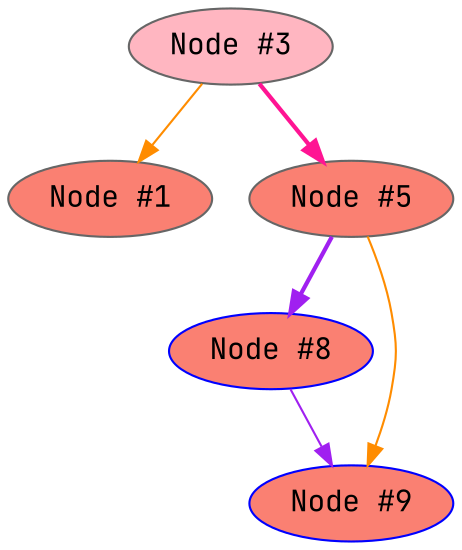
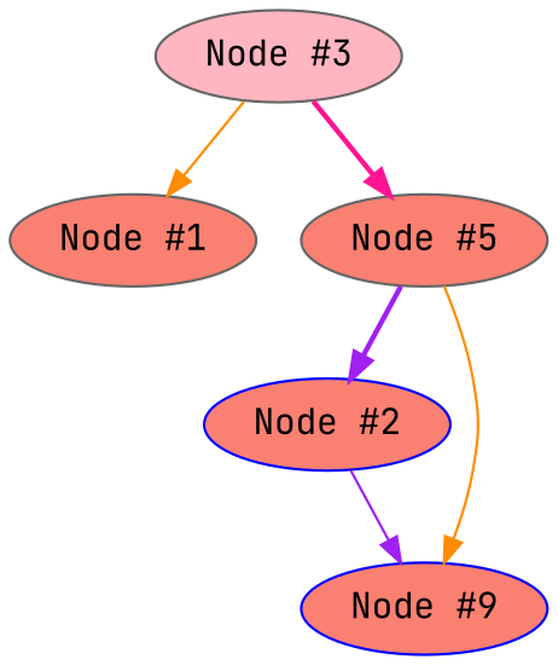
  digraph {
    fontname="JetBrains Mono"
    node [color=gray40 fillcolor=salmon fontname="JetBrains Mono" style=filled]
    edge [color=darkorange fontname="JetBrains Mono" style=solid]
    "Node #3" [fillcolor=lightpink]
    "Node #1"
    "Node #5"
-   "Node #2" [color=blue label="Node #8"]
+   "Node #2" [color=blue]
    n5 [color=blue label="Node #9"]
    "Node #3" -> "Node #1"
    "Node #3" -> "Node #5" [color=deeppink style=bold]
    "Node #5" -> "Node #2" [color=purple style=bold]
    "Node #5" -> n5
    "Node #2" -> n5 [color=purple]
  }
